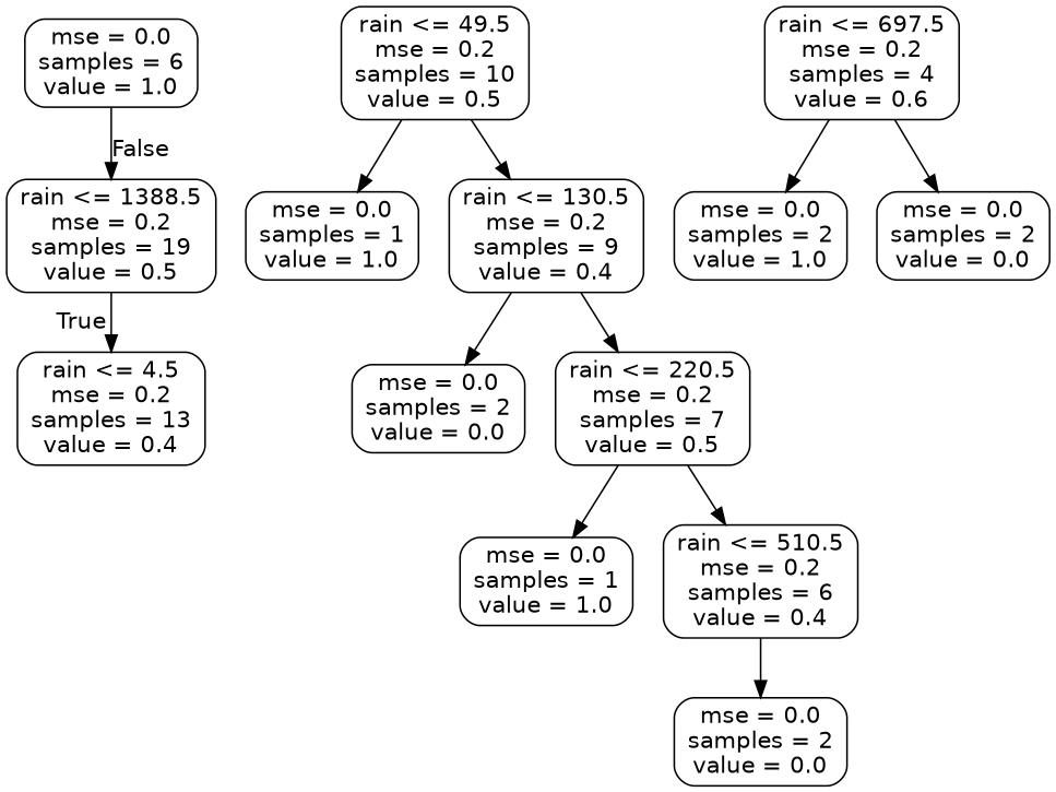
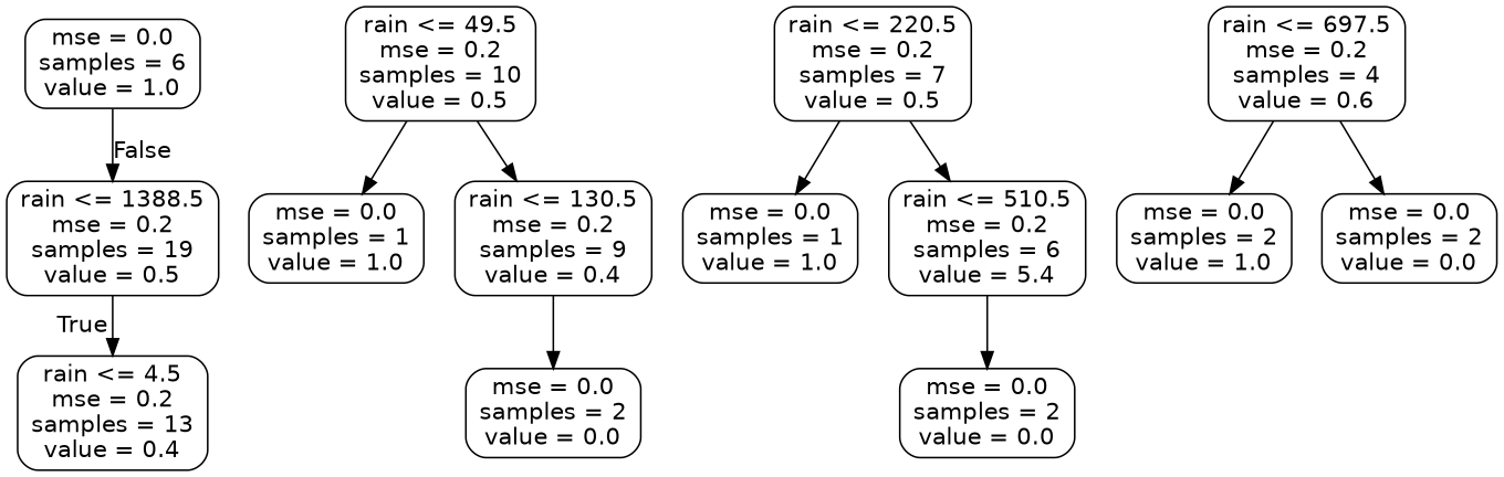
  digraph {
    node [color=black fontname=helvetica shape=box style=rounded]
    edge [fontname=helvetica]
    n1 [label="rain <= 1388.5\nmse = 0.2\nsamples = 19\nvalue = 0.5"]
    n2 [label="rain <= 4.5\nmse = 0.2\nsamples = 13\nvalue = 0.4"]
    n3 [label="mse = 0.0\nsamples = 6\nvalue = 1.0"]
    n4 [label="rain <= 49.5\nmse = 0.2\nsamples = 10\nvalue = 0.5"]
    n5 [label="mse = 0.0\nsamples = 1\nvalue = 1.0"]
    n6 [label="rain <= 130.5\nmse = 0.2\nsamples = 9\nvalue = 0.4"]
    n7 [label="mse = 0.0\nsamples = 2\nvalue = 0.0"]
    n8 [label="rain <= 220.5\nmse = 0.2\nsamples = 7\nvalue = 0.5"]
    n9 [label="mse = 0.0\nsamples = 1\nvalue = 1.0"]
-   n10 [label="rain <= 510.5\nmse = 0.2\nsamples = 6\nvalue = 0.4"]
+   n10 [label="rain <= 510.5\nmse = 0.2\nsamples = 6\nvalue = 5.4"]
    n11 [label="mse = 0.0\nsamples = 2\nvalue = 0.0"]
    n12 [label="rain <= 697.5\nmse = 0.2\nsamples = 4\nvalue = 0.6"]
    n13 [label="mse = 0.0\nsamples = 2\nvalue = 1.0"]
    n14 [label="mse = 0.0\nsamples = 2\nvalue = 0.0"]
    n1 -> n2 [headlabel=True labelangle=45 labeldistance=2.5]
    n3 -> n1 [headlabel=False labelangle=-45 labeldistance=2.5]
    n4 -> n5
    n4 -> n6
    n6 -> n7
-   n6 -> n8
    n8 -> n9
    n8 -> n10
    n10 -> n11
    n12 -> n13
    n12 -> n14
  }
